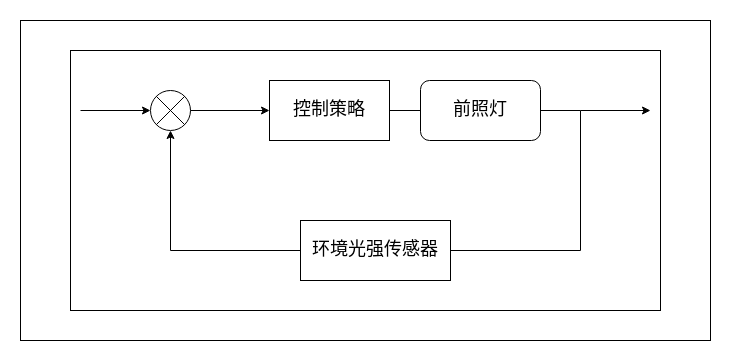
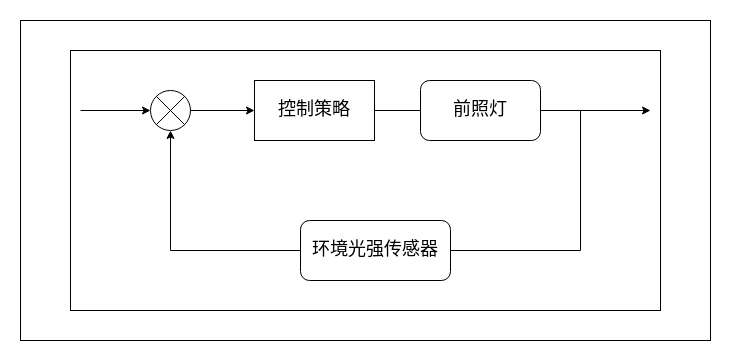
  <mxCell id="0" />
  <mxCell id="1" parent="0" />
  <mxCell id="2" style="edgeStyle=orthogonalEdgeStyle;rounded=0;orthogonalLoop=1;jettySize=auto;html=1;exitX=1;exitY=0.5;exitDx=0;exitDy=0;entryX=0;entryY=0.5;entryDx=0;entryDy=0;endArrow=none;" edge="1" parent="1" source="3" target="6"><mxGeometry relative="1" as="geometry" /></mxCell>
- <mxCell id="3" value="&lt;font style=&quot;font-size: 18px&quot; face=&quot;Courier New&quot;&gt;控制策略&lt;/font&gt;" style="rounded=0;whiteSpace=wrap;html=1;fillColor=none;" vertex="1" parent="1"><mxGeometry x="269" y="80" width="120" height="60" as="geometry" /></mxCell>
+ <mxCell id="3" value="&lt;font style=&quot;font-size: 18px&quot; face=&quot;Courier New&quot;&gt;控制策略&lt;/font&gt;" style="rounded=0;whiteSpace=wrap;html=1;fillColor=none;" vertex="1" parent="1"><mxGeometry x="254" y="80" width="120" height="60" as="geometry" /></mxCell>
  <mxCell id="4" value="" style="endArrow=classic;html=1;entryX=0;entryY=0.5;entryDx=0;entryDy=0;" edge="1" parent="1" target="3"><mxGeometry width="50" height="50" relative="1" as="geometry"><mxPoint x="190" y="110" as="sourcePoint" /><mxPoint x="240" y="190" as="targetPoint" /></mxGeometry></mxCell>
  <mxCell id="5" style="edgeStyle=orthogonalEdgeStyle;rounded=0;orthogonalLoop=1;jettySize=auto;html=1;entryX=1;entryY=0.5;entryDx=0;entryDy=0;exitX=1;exitY=0.5;exitDx=0;exitDy=0;endArrow=none;" edge="1" parent="1" source="6" target="8"><mxGeometry relative="1" as="geometry"><mxPoint x="620" y="270" as="targetPoint" /><Array as="points"><mxPoint x="580" y="110" /><mxPoint x="580" y="250" /></Array></mxGeometry></mxCell>
  <mxCell id="6" value="&lt;font style=&quot;font-size: 18px&quot; face=&quot;Courier New&quot;&gt;前照灯&lt;/font&gt;" style="whiteSpace=wrap;html=1;fillColor=none;rounded=1;" vertex="1" parent="1"><mxGeometry x="420" y="80" width="120" height="60" as="geometry" /></mxCell>
  <mxCell id="7" style="edgeStyle=orthogonalEdgeStyle;rounded=0;orthogonalLoop=1;jettySize=auto;html=1;exitX=0;exitY=0.5;exitDx=0;exitDy=0;entryX=0.5;entryY=1;entryDx=0;entryDy=0;entryPerimeter=0;" edge="1" parent="1" source="8" target="9"><mxGeometry relative="1" as="geometry" /></mxCell>
- <mxCell id="8" value="&lt;font style=&quot;font-size: 18px&quot; face=&quot;Courier New&quot;&gt;环境光强传感器&lt;/font&gt;" style="rounded=0;whiteSpace=wrap;html=1;fillColor=none;" vertex="1" parent="1"><mxGeometry x="300" y="220" width="150" height="60" as="geometry" /></mxCell>
+ <mxCell id="8" value="&lt;font style=&quot;font-size: 18px&quot; face=&quot;Courier New&quot;&gt;环境光强传感器&lt;/font&gt;" style="whiteSpace=wrap;html=1;fillColor=none;rounded=1;" vertex="1" parent="1"><mxGeometry x="300" y="220" width="150" height="60" as="geometry" /></mxCell>
  <mxCell id="9" value="" style="verticalLabelPosition=bottom;verticalAlign=top;html=1;shape=mxgraph.flowchart.or;fillColor=none;" vertex="1" parent="1"><mxGeometry x="150" y="90" width="40" height="40" as="geometry" /></mxCell>
  <mxCell id="10" value="" style="endArrow=classic;html=1;entryX=0;entryY=0.5;entryDx=0;entryDy=0;entryPerimeter=0;" edge="1" parent="1" target="9"><mxGeometry width="50" height="50" relative="1" as="geometry"><mxPoint x="80" y="110" as="sourcePoint" /><mxPoint x="90" y="80" as="targetPoint" /></mxGeometry></mxCell>
  <mxCell id="11" value="" style="endArrow=classic;html=1;" edge="1" parent="1"><mxGeometry width="50" height="50" relative="1" as="geometry"><mxPoint x="580" y="110" as="sourcePoint" /><mxPoint x="650" y="110" as="targetPoint" /></mxGeometry></mxCell>
  <mxCell id="12" value="" style="rounded=0;whiteSpace=wrap;html=1;fillColor=none;" vertex="1" parent="1"><mxGeometry x="70" y="50" width="590" height="260" as="geometry" /></mxCell>
  <mxCell id="13" value="" style="rounded=0;whiteSpace=wrap;html=1;fillColor=none;" vertex="1" parent="1"><mxGeometry x="20" y="20" width="690" height="320" as="geometry" /></mxCell>
